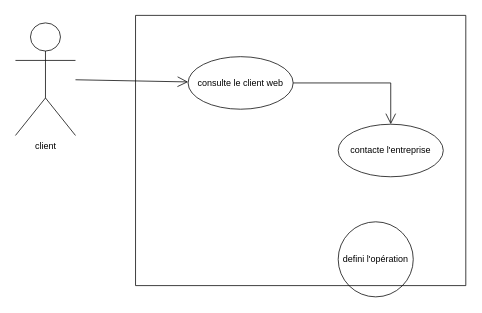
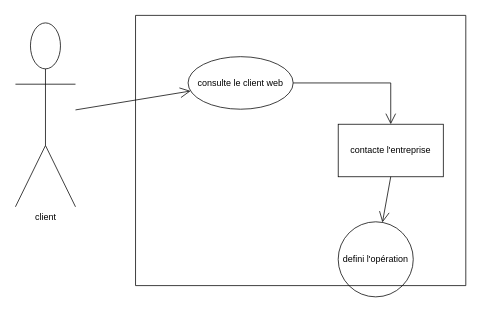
  <mxCell id="0" />
  <mxCell id="1" parent="0" />
- <mxCell id="2" value="client" style="shape=umlActor;verticalLabelPosition=bottom;verticalAlign=top;html=1;" vertex="1" parent="1"><mxGeometry x="20" y="30" width="80" height="150" as="geometry" /></mxCell>
+ <mxCell id="2" value="client" style="shape=umlActor;verticalLabelPosition=bottom;verticalAlign=top;html=1;" vertex="1" parent="1"><mxGeometry x="20" y="30" width="80" height="245" as="geometry" /></mxCell>
  <mxCell id="3" value="" style="endArrow=open;endFill=1;endSize=12;html=1;rounded=0;" edge="1" parent="1" source="2" target="4"><mxGeometry width="160" relative="1" as="geometry"><mxPoint x="270" y="320" as="sourcePoint" /><mxPoint x="320" y="110" as="targetPoint" /></mxGeometry></mxCell>
  <mxCell id="4" value="consulte le client web" style="ellipse;whiteSpace=wrap;html=1;" vertex="1" parent="1"><mxGeometry x="250" y="75" width="140" height="70" as="geometry" /></mxCell>
  <mxCell id="5" value="" style="endArrow=open;endFill=1;endSize=12;html=1;rounded=0;exitX=1;exitY=0.5;exitDx=0;exitDy=0;" edge="1" parent="1" source="4" target="6"><mxGeometry width="160" relative="1" as="geometry"><mxPoint x="270" y="320" as="sourcePoint" /><mxPoint x="520" y="200" as="targetPoint" /><Array as="points"><mxPoint x="520" y="110" /></Array></mxGeometry></mxCell>
- <mxCell id="6" value="contacte l'entreprise" style="ellipse;whiteSpace=wrap;html=1;" vertex="1" parent="1"><mxGeometry x="450" y="165" width="140" height="70" as="geometry" /></mxCell>
+ <mxCell id="6" value="contacte l'entreprise" style="whiteSpace=wrap;html=1;rounded=0;" vertex="1" parent="1"><mxGeometry x="450" y="165" width="140" height="70" as="geometry" /></mxCell>
+ <mxCell id="7" value="" style="endArrow=open;endFill=1;endSize=12;html=1;rounded=0;exitX=0.5;exitY=1;exitDx=0;exitDy=0;" edge="1" parent="1" source="6" target="8"><mxGeometry width="160" relative="1" as="geometry"><mxPoint x="270" y="320" as="sourcePoint" /><mxPoint x="520" y="330" as="targetPoint" /></mxGeometry></mxCell>
  <mxCell id="8" value="defini l'opération" style="ellipse;whiteSpace=wrap;html=1;" vertex="1" parent="1"><mxGeometry x="450" y="295" width="100" height="100" as="geometry" /></mxCell>
  <mxCell id="9" value="" style="endArrow=none;html=1;rounded=0;" edge="1" parent="1"><mxGeometry width="50" height="50" relative="1" as="geometry"><mxPoint x="180" y="380" as="sourcePoint" /><mxPoint x="180" y="20" as="targetPoint" /></mxGeometry></mxCell>
  <mxCell id="10" value="" style="endArrow=none;html=1;rounded=0;" edge="1" parent="1"><mxGeometry width="50" height="50" relative="1" as="geometry"><mxPoint x="180" y="380" as="sourcePoint" /><mxPoint x="620" y="380" as="targetPoint" /></mxGeometry></mxCell>
  <mxCell id="11" value="" style="endArrow=none;html=1;rounded=0;" edge="1" parent="1"><mxGeometry width="50" height="50" relative="1" as="geometry"><mxPoint x="620" y="20" as="sourcePoint" /><mxPoint x="620" y="380" as="targetPoint" /></mxGeometry></mxCell>
  <mxCell id="12" value="" style="endArrow=none;html=1;rounded=0;" edge="1" parent="1"><mxGeometry width="50" height="50" relative="1" as="geometry"><mxPoint x="180" y="20" as="sourcePoint" /><mxPoint x="620" y="20" as="targetPoint" /></mxGeometry></mxCell>
